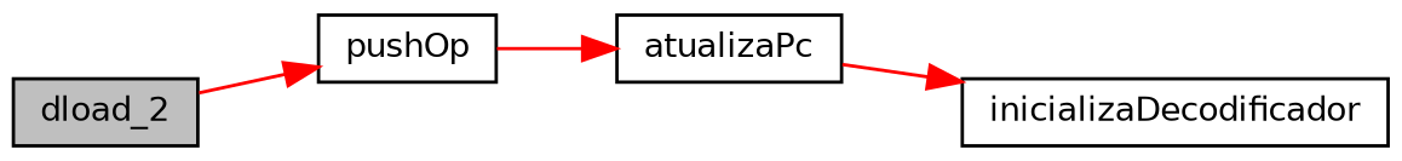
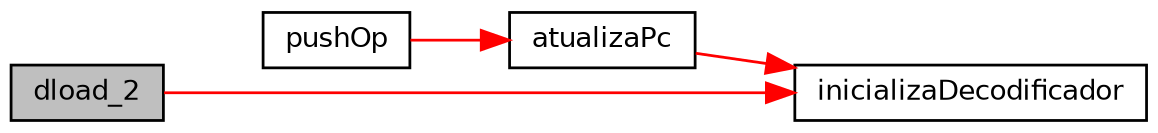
  digraph {
    rankdir=LR
    node [color=black fillcolor=white fontname=Helvetica fontsize=10 shape=record style=filled]
    edge [color=red fontname=Helvetica fontsize=10 labelfontname=Helvetica labelfontsize=10 style=solid]
    n1 [fillcolor=grey75 fontcolor=black height=0.2 label=dload_2 width=0.4]
    n2 [height=0.2 label=pushOp width=0.4]
    n3 [height=0.2 label=atualizaPc width=0.4]
    n4 [height=0.2 label=inicializaDecodificador width=0.4]
-   n1 -> n2
+   n1 -> n4
    n2 -> n3
    n3 -> n4
  }
